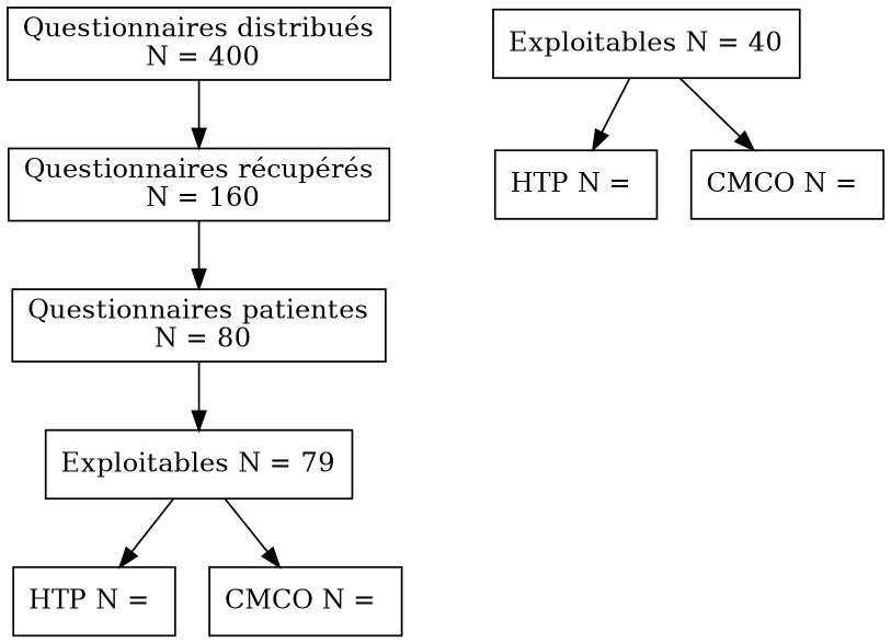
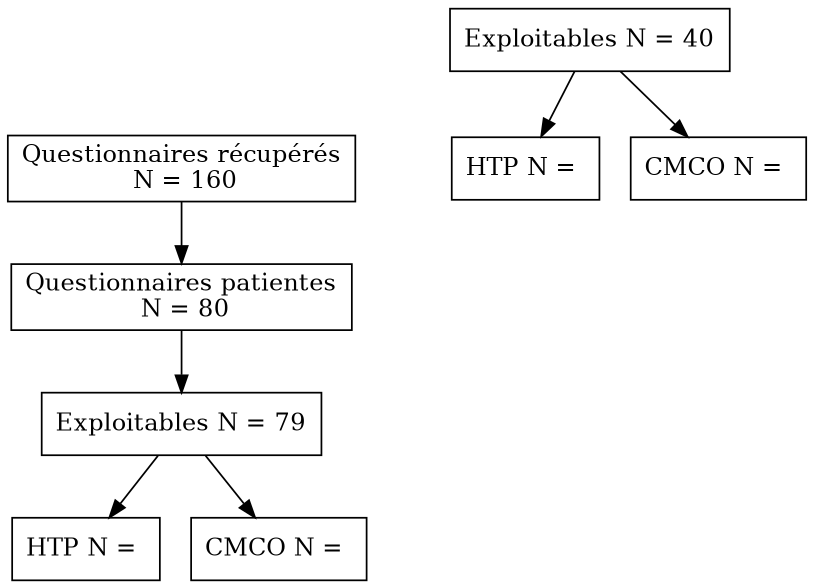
  digraph {
    node [shape=box]
-   n1 [label="Questionnaires distribués\n N = 400"]
    n2 [label="Questionnaires récupérés\n N = 160"]
    n3 [label="Questionnaires patientes\n N = 80"]
    n4 [label="Exploitables N = 79"]
    n5 [label="HTP N = "]
    n6 [label="CMCO N = "]
    n7 [label="Exploitables N = 40"]
    n8 [label="HTP N = "]
    n9 [label="CMCO N = "]
-   n1 -> n2
    n2 -> n3
    n3 -> n4
    n4 -> n5
    n4 -> n6
    n7 -> n8
    n7 -> n9
  }
